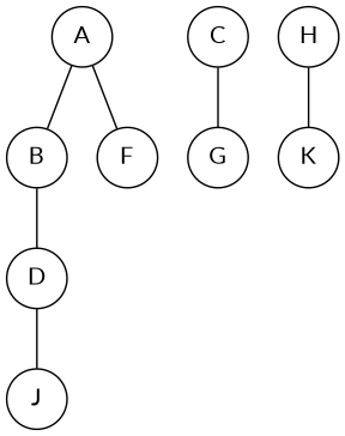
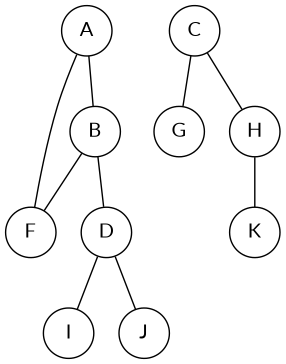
  graph {
    fontname=Lato
    node [fontname=Lato shape=circle]
    edge [fontname=Lato]
    A
    B
    F
    D
    C
    G
    H
+   I
    J
    K
    A -- B
    A -- F
+   B -- F
    B -- D
+   D -- I
    D -- J
    C -- G
+   C -- H
    H -- K
  }
